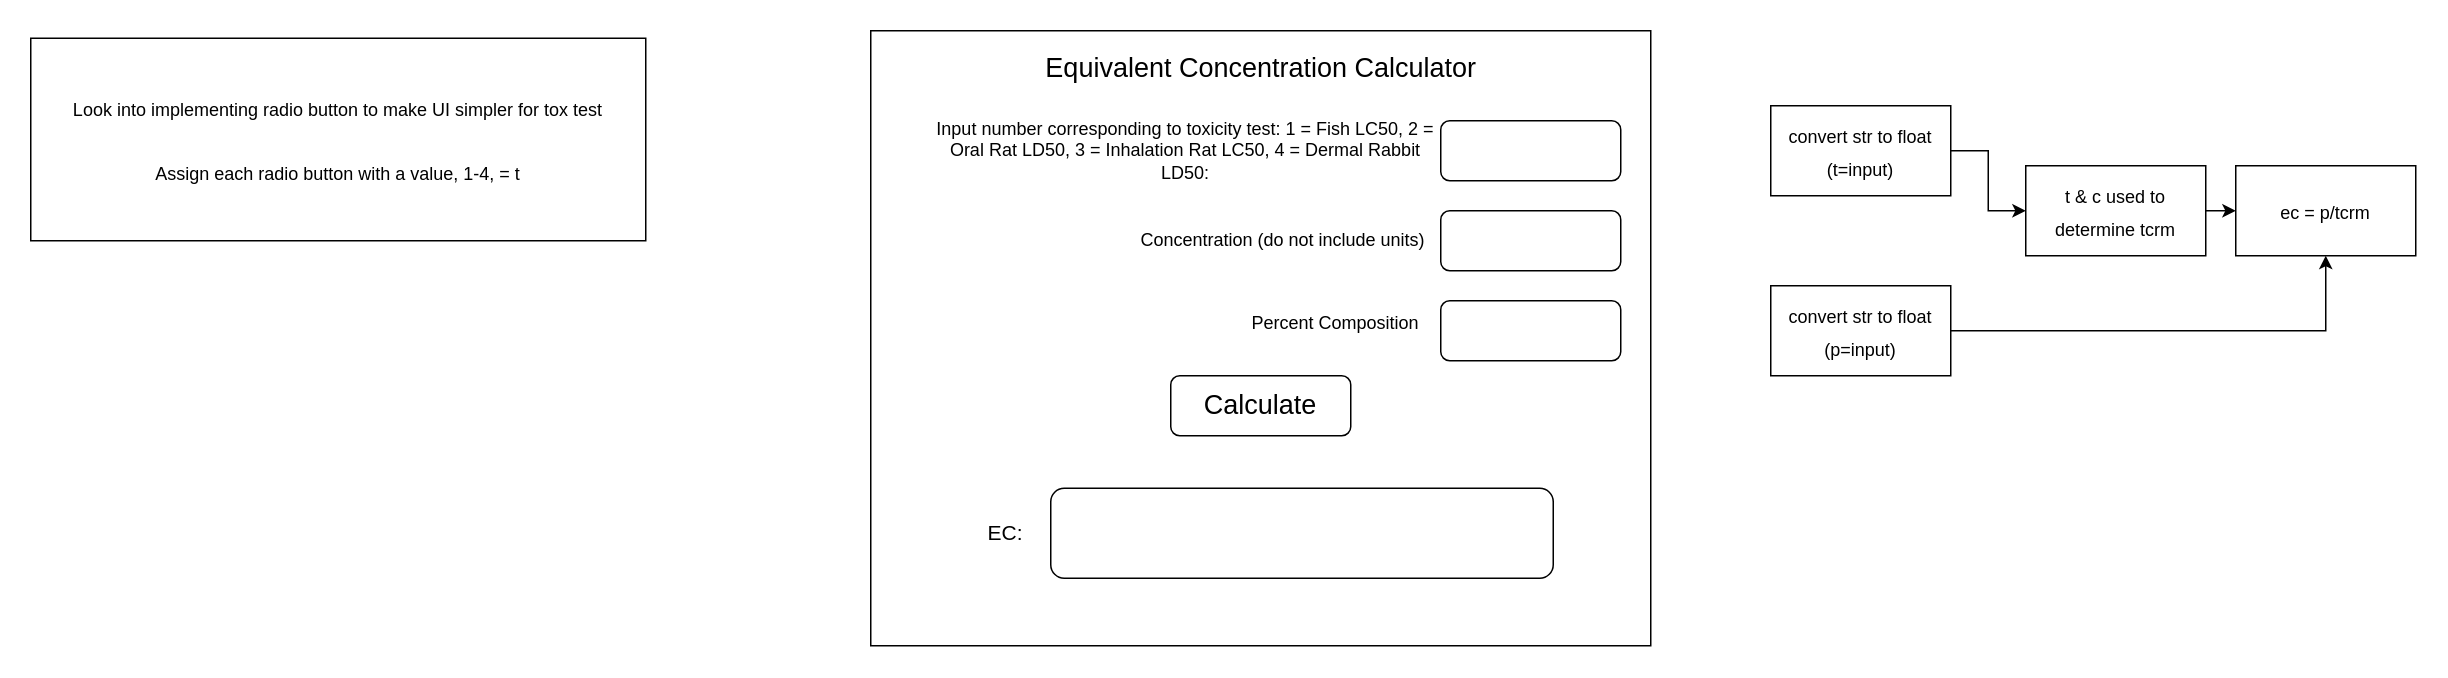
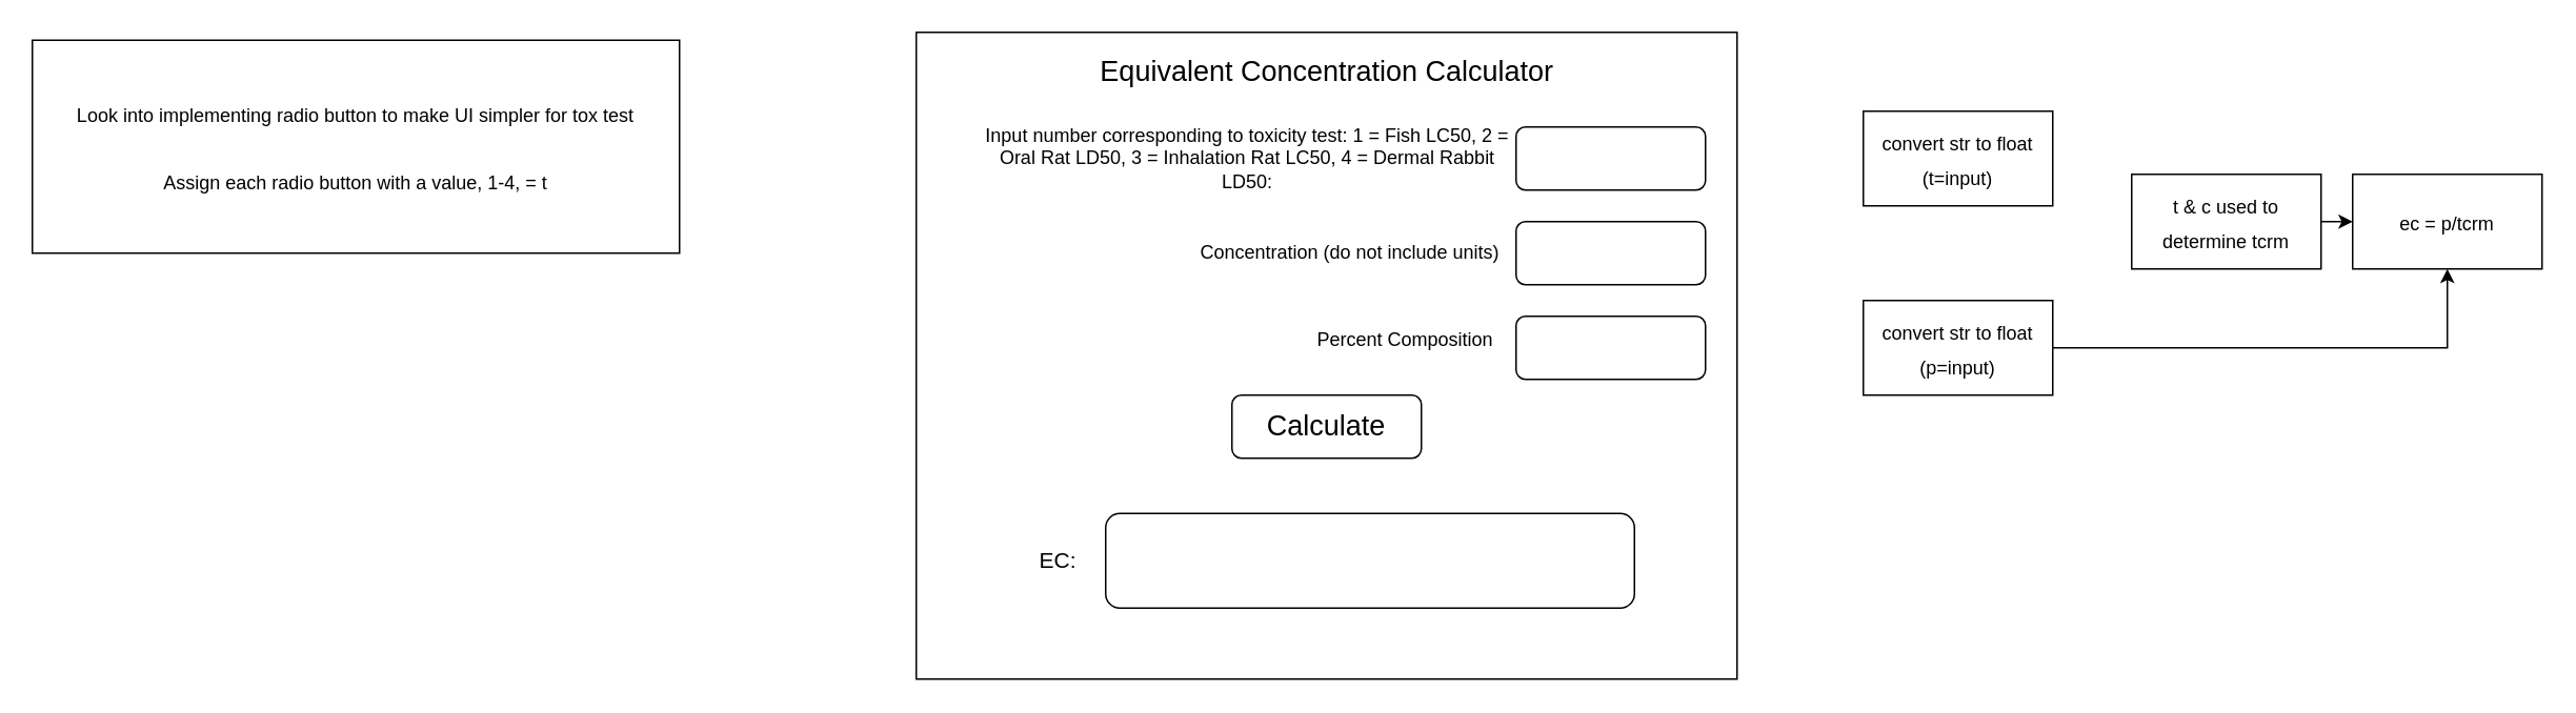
  <mxCell id="0" />
  <mxCell id="1" parent="0" />
  <mxCell id="2" value="" style="rounded=0;whiteSpace=wrap;html=1;" vertex="1" parent="1"><mxGeometry x="580" y="20" width="520" height="410" as="geometry" /></mxCell>
  <mxCell id="3" value="&lt;font style=&quot;font-size: 18px;&quot;&gt;Equivalent Concentration Calculator&lt;/font&gt;" style="text;html=1;strokeColor=none;fillColor=none;align=center;verticalAlign=middle;whiteSpace=wrap;rounded=0;" vertex="1" parent="1"><mxGeometry x="677.5" y="30" width="325" height="30" as="geometry" /></mxCell>
  <mxCell id="4" value="" style="rounded=1;whiteSpace=wrap;html=1;" vertex="1" parent="1"><mxGeometry x="960" y="80" width="120" height="40" as="geometry" /></mxCell>
  <mxCell id="5" value="Input number corresponding to toxicity test: 1 = Fish LC50, 2 = Oral Rat LD50, 3 = Inhalation Rat LC50, 4 = Dermal Rabbit LD50:" style="text;html=1;strokeColor=none;fillColor=none;align=center;verticalAlign=middle;whiteSpace=wrap;rounded=0;" vertex="1" parent="1"><mxGeometry x="620" y="85" width="340" height="30" as="geometry" /></mxCell>
  <mxCell id="6" value="Concentration (do not include units)" style="text;html=1;strokeColor=none;fillColor=none;align=center;verticalAlign=middle;whiteSpace=wrap;rounded=0;" vertex="1" parent="1"><mxGeometry x="675" y="145" width="360" height="30" as="geometry" /></mxCell>
  <mxCell id="7" value="" style="rounded=1;whiteSpace=wrap;html=1;" vertex="1" parent="1"><mxGeometry x="960" y="140" width="120" height="40" as="geometry" /></mxCell>
  <mxCell id="8" value="Percent Composition" style="text;html=1;strokeColor=none;fillColor=none;align=center;verticalAlign=middle;whiteSpace=wrap;rounded=0;" vertex="1" parent="1"><mxGeometry x="710" y="200" width="360" height="30" as="geometry" /></mxCell>
  <mxCell id="9" value="" style="rounded=1;whiteSpace=wrap;html=1;" vertex="1" parent="1"><mxGeometry x="960" y="200" width="120" height="40" as="geometry" /></mxCell>
  <mxCell id="10" value="Calculate" style="rounded=1;whiteSpace=wrap;html=1;fontSize=18;" vertex="1" parent="1"><mxGeometry x="780" y="250" width="120" height="40" as="geometry" /></mxCell>
- <mxCell id="11" style="edgeStyle=orthogonalEdgeStyle;rounded=0;orthogonalLoop=1;jettySize=auto;html=1;exitX=1;exitY=0.5;exitDx=0;exitDy=0;entryX=0;entryY=0.5;entryDx=0;entryDy=0;fontSize=12;" edge="1" parent="1" source="12" target="17"><mxGeometry relative="1" as="geometry" /></mxCell>
  <mxCell id="12" value="&lt;font style=&quot;font-size: 12px;&quot;&gt;convert str to float (t=input)&lt;/font&gt;" style="rounded=0;whiteSpace=wrap;html=1;fontSize=18;" vertex="1" parent="1"><mxGeometry x="1180" y="70" width="120" height="60" as="geometry" /></mxCell>
  <mxCell id="13" style="edgeStyle=orthogonalEdgeStyle;rounded=0;orthogonalLoop=1;jettySize=auto;html=1;exitX=1;exitY=0.5;exitDx=0;exitDy=0;entryX=0.5;entryY=1;entryDx=0;entryDy=0;fontSize=14;" edge="1" parent="1" source="14" target="20"><mxGeometry relative="1" as="geometry" /></mxCell>
  <mxCell id="14" value="&lt;font style=&quot;font-size: 12px;&quot;&gt;convert str to float (p=input)&lt;/font&gt;" style="rounded=0;whiteSpace=wrap;html=1;fontSize=18;" vertex="1" parent="1"><mxGeometry x="1180" y="190" width="120" height="60" as="geometry" /></mxCell>
  <mxCell id="15" style="edgeStyle=orthogonalEdgeStyle;rounded=0;orthogonalLoop=1;jettySize=auto;html=1;exitX=0;exitY=1;exitDx=0;exitDy=0;fontSize=12;" edge="1" parent="1" source="17"><mxGeometry relative="1" as="geometry"><mxPoint x="1350" y="170" as="targetPoint" /></mxGeometry></mxCell>
  <mxCell id="16" style="edgeStyle=orthogonalEdgeStyle;rounded=0;orthogonalLoop=1;jettySize=auto;html=1;exitX=1;exitY=0.5;exitDx=0;exitDy=0;entryX=0;entryY=0.5;entryDx=0;entryDy=0;fontSize=14;" edge="1" parent="1" source="17" target="20"><mxGeometry relative="1" as="geometry" /></mxCell>
  <mxCell id="17" value="&lt;font style=&quot;font-size: 12px;&quot;&gt;t &amp;amp; c used to determine tcrm&lt;/font&gt;" style="rounded=0;whiteSpace=wrap;html=1;fontSize=18;" vertex="1" parent="1"><mxGeometry x="1350" y="110" width="120" height="60" as="geometry" /></mxCell>
  <mxCell id="18" value="&lt;font style=&quot;font-size: 14px;&quot;&gt;EC:&lt;/font&gt;" style="text;html=1;strokeColor=none;fillColor=none;align=center;verticalAlign=middle;whiteSpace=wrap;rounded=0;fontSize=12;" vertex="1" parent="1"><mxGeometry x="640" y="320" width="60" height="70" as="geometry" /></mxCell>
  <mxCell id="19" value="" style="rounded=1;whiteSpace=wrap;html=1;fontSize=14;" vertex="1" parent="1"><mxGeometry x="700" y="325" width="335" height="60" as="geometry" /></mxCell>
  <mxCell id="20" value="&lt;font style=&quot;font-size: 12px;&quot;&gt;ec = p/tcrm&lt;/font&gt;" style="rounded=0;whiteSpace=wrap;html=1;fontSize=18;" vertex="1" parent="1"><mxGeometry x="1490" y="110" width="120" height="60" as="geometry" /></mxCell>
  <mxCell id="21" value="&lt;font style=&quot;font-size: 12px;&quot;&gt;Look into implementing radio button to make UI simpler for tox test&lt;br&gt;&lt;br&gt;Assign each radio button with a value, 1-4, = t&lt;br&gt;&lt;/font&gt;" style="rounded=0;whiteSpace=wrap;html=1;fontSize=18;" vertex="1" parent="1"><mxGeometry x="20" y="25" width="410" height="135" as="geometry" /></mxCell>
